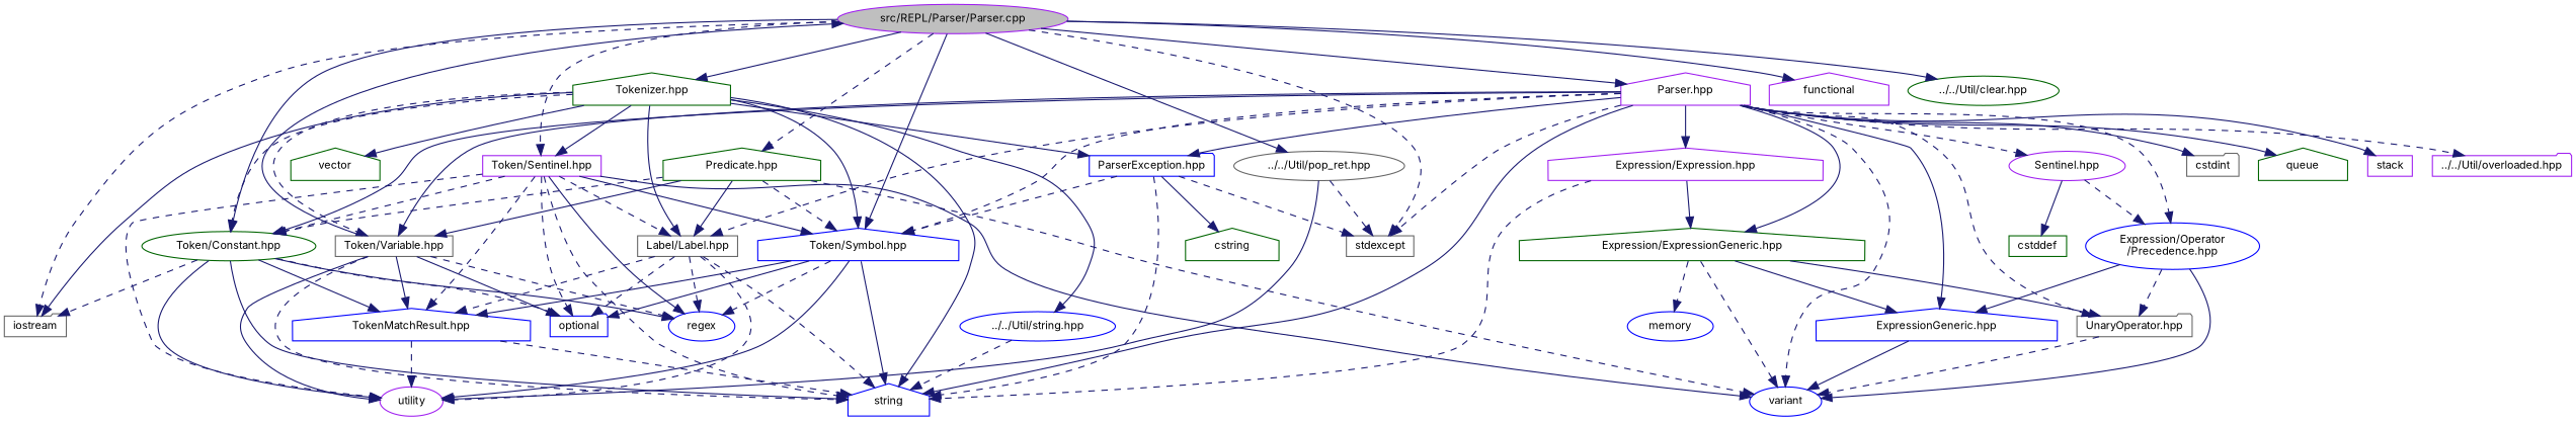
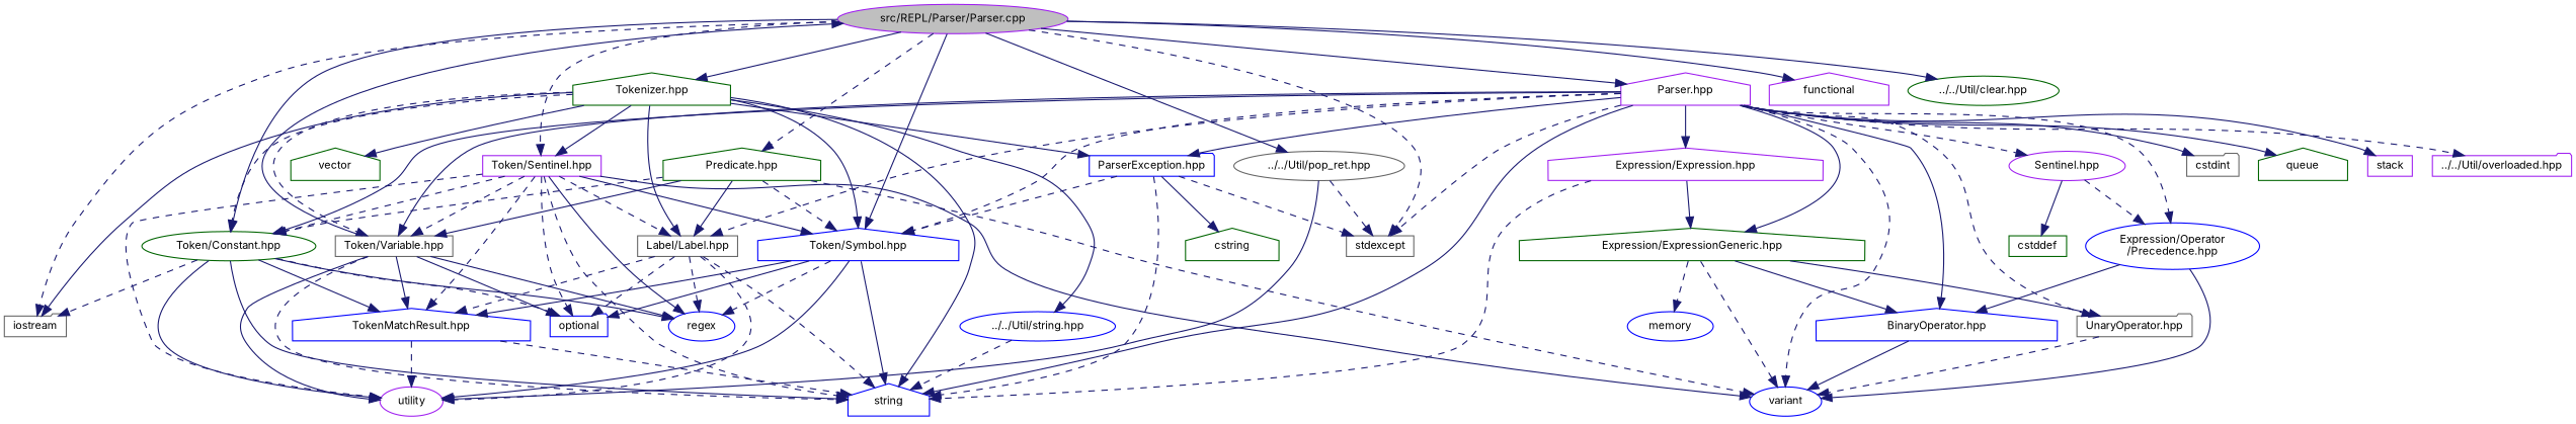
  digraph {
    fontname=Inter
    node [color=blue fillcolor=white fontname=Inter fontsize=10 shape=house style=filled]
    edge [color=midnightblue fontname=Inter fontsize=10 labelfontname=Helvetica labelfontsize=10 style=solid]
    n1 [color=purple fillcolor=grey75 fontcolor=black height=0.2 label="src/REPL/Parser/Parser.cpp" shape=ellipse width=0.4]
    n2 [color=gray40 height=0.2 label=iostream shape=folder width=0.4]
    n3 [color=gray40 height=0.2 label=stdexcept shape=box width=0.4]
    n4 [color=purple height=0.2 label=functional width=0.4]
    n5 [color=darkgreen height=0.2 label="Predicate.hpp" width=0.4]
    n6 [color=darkgreen height=0.2 label="Token/Constant.hpp" shape=ellipse width=0.4]
    n7 [height=0.2 label="Token/Symbol.hpp" width=0.4]
    n8 [color=purple height=0.2 label="Parser.hpp" width=0.4]
    n9 [color=darkgreen height=0.2 label="Tokenizer.hpp" width=0.4]
    n10 [color=purple height=0.2 label="Token/Sentinel.hpp" shape=box width=0.4]
    n11 [color=darkgreen height=0.2 label="../../Util/clear.hpp" shape=ellipse width=0.4]
    n12 [color=gray40 height=0.2 label="../../Util/pop_ret.hpp" shape=ellipse width=0.4]
    n13 [color=gray40 height=0.2 label="Token/Variable.hpp" shape=box width=0.4]
    n14 [height=0.2 label=variant shape=ellipse width=0.4]
    n15 [color=gray40 height=0.2 label="Label/Label.hpp" shape=box width=0.4]
    n16 [height=0.2 label=optional shape=folder width=0.4]
    n17 [height=0.2 label=regex shape=ellipse width=0.4]
    n18 [height=0.2 label=string width=0.4]
    n19 [color=purple height=0.2 label=utility shape=ellipse width=0.4]
    n20 [height=0.2 label="TokenMatchResult.hpp" width=0.4]
    n21 [color=gray40 height=0.2 label=cstdint shape=folder width=0.4]
    n22 [color=darkgreen height=0.2 label=queue width=0.4]
    n23 [color=purple height=0.2 label=stack shape=box width=0.4]
    n24 [height=0.2 label="ParserException.hpp" shape=folder width=0.4]
    n25 [color=purple height=0.2 label="Sentinel.hpp" shape=ellipse width=0.4]
    n26 [height=0.2 label="Expression/Operator\l/Precedence.hpp" shape=ellipse width=0.4]
-   n27 [height=0.2 label="ExpressionGeneric.hpp" width=0.4]
+   n27 [height=0.2 label="BinaryOperator.hpp" width=0.4]
    n28 [color=gray40 height=0.2 label="UnaryOperator.hpp" shape=folder width=0.4]
    n29 [color=darkgreen height=0.2 label="Expression/ExpressionGeneric.hpp" width=0.4]
    n30 [color=purple height=0.2 label="Expression/Expression.hpp" width=0.4]
    n31 [color=purple height=0.2 label="../../Util/overloaded.hpp" shape=folder width=0.4]
    n32 [color=darkgreen height=0.2 label=vector width=0.4]
    n33 [height=0.2 label="../../Util/string.hpp" shape=ellipse width=0.4]
    n34 [color=darkgreen height=0.2 label=cstring width=0.4]
    n35 [color=darkgreen height=0.2 label=cstddef shape=box width=0.4]
    n36 [height=0.2 label=memory shape=ellipse width=0.4]
    n1 -> n2 [style=dashed]
    n1 -> n3 [style=dashed]
    n1 -> n4
    n1 -> n5 [style=dashed]
    n1 -> n6
    n1 -> n7
    n1 -> n8
    n1 -> n9
    n1 -> n10 [style=dashed]
    n1 -> n11
    n1 -> n12
    n5 -> n6 [style=dashed]
    n5 -> n7 [style=dashed]
    n5 -> n13
    n5 -> n14 [style=dashed]
    n5 -> n15
    n6 -> n2 [style=dashed]
    n6 -> n16 [style=dashed]
    n6 -> n17
    n6 -> n18
    n6 -> n19
    n6 -> n20
    n7 -> n16
    n7 -> n17 [style=dashed]
    n7 -> n18
    n7 -> n19
    n7 -> n20
    n8 -> n3 [style=dashed]
    n8 -> n6
    n8 -> n7 [style=dashed]
    n8 -> n13
    n8 -> n14 [style=dashed]
    n8 -> n15 [style=dashed]
    n8 -> n18
    n8 -> n21
    n8 -> n22
    n8 -> n23
    n8 -> n24
    n8 -> n25 [style=dashed]
    n8 -> n26 [style=dashed]
    n8 -> n27
    n8 -> n28 [style=dashed]
    n8 -> n29
    n8 -> n30
    n8 -> n31 [style=dashed]
    n9 -> n2
    n9 -> n6 [style=dashed]
    n9 -> n7
    n9 -> n10
    n9 -> n13 [style=dashed]
    n9 -> n15
    n9 -> n18
    n9 -> n24
    n9 -> n32
    n9 -> n33
    n10 -> n6 [style=dashed]
    n10 -> n7
+   n10 -> n13 [style=dashed]
    n10 -> n14
    n10 -> n15 [style=dashed]
    n10 -> n16 [style=dashed]
    n10 -> n17
    n10 -> n18 [style=dashed]
    n10 -> n19 [style=dashed]
    n10 -> n20 [style=dashed]
    n12 -> n3 [style=dashed]
    n12 -> n19
    n13 -> n1
    n13 -> n16
-   n13 -> n17 [style=dashed]
+   n13 -> n17
    n13 -> n18 [style=dashed]
    n13 -> n19
    n13 -> n20
    n15 -> n16 [style=dashed]
    n15 -> n17 [style=dashed]
    n15 -> n18 [style=dashed]
    n15 -> n19 [style=dashed]
    n15 -> n20 [style=dashed]
    n20 -> n18 [style=dashed]
    n20 -> n19 [style=dashed]
    n24 -> n3 [style=dashed]
    n24 -> n7 [style=dashed]
    n24 -> n18 [style=dashed]
    n24 -> n34
    n25 -> n26 [style=dashed]
    n25 -> n35
    n26 -> n14
    n26 -> n27
-   n26 -> n28 [style=dashed]
    n27 -> n14
    n28 -> n14 [style=dashed]
    n29 -> n14 [style=dashed]
    n29 -> n27
    n29 -> n28
    n29 -> n36 [style=dashed]
    n30 -> n18 [style=dashed]
    n30 -> n29
    n33 -> n18 [style=dashed]
  }
